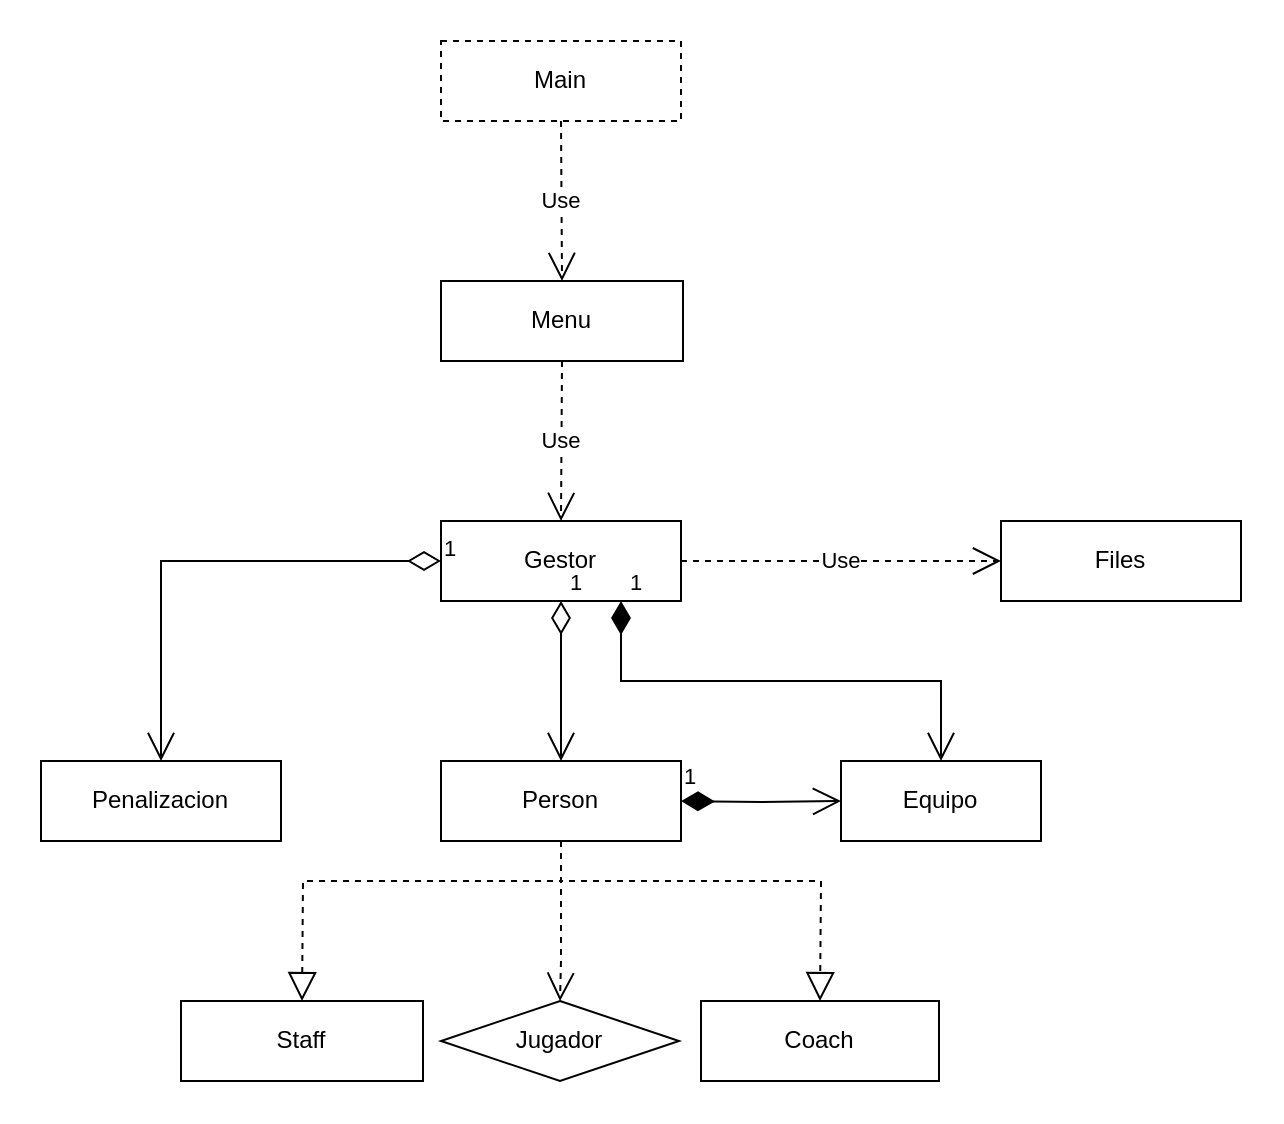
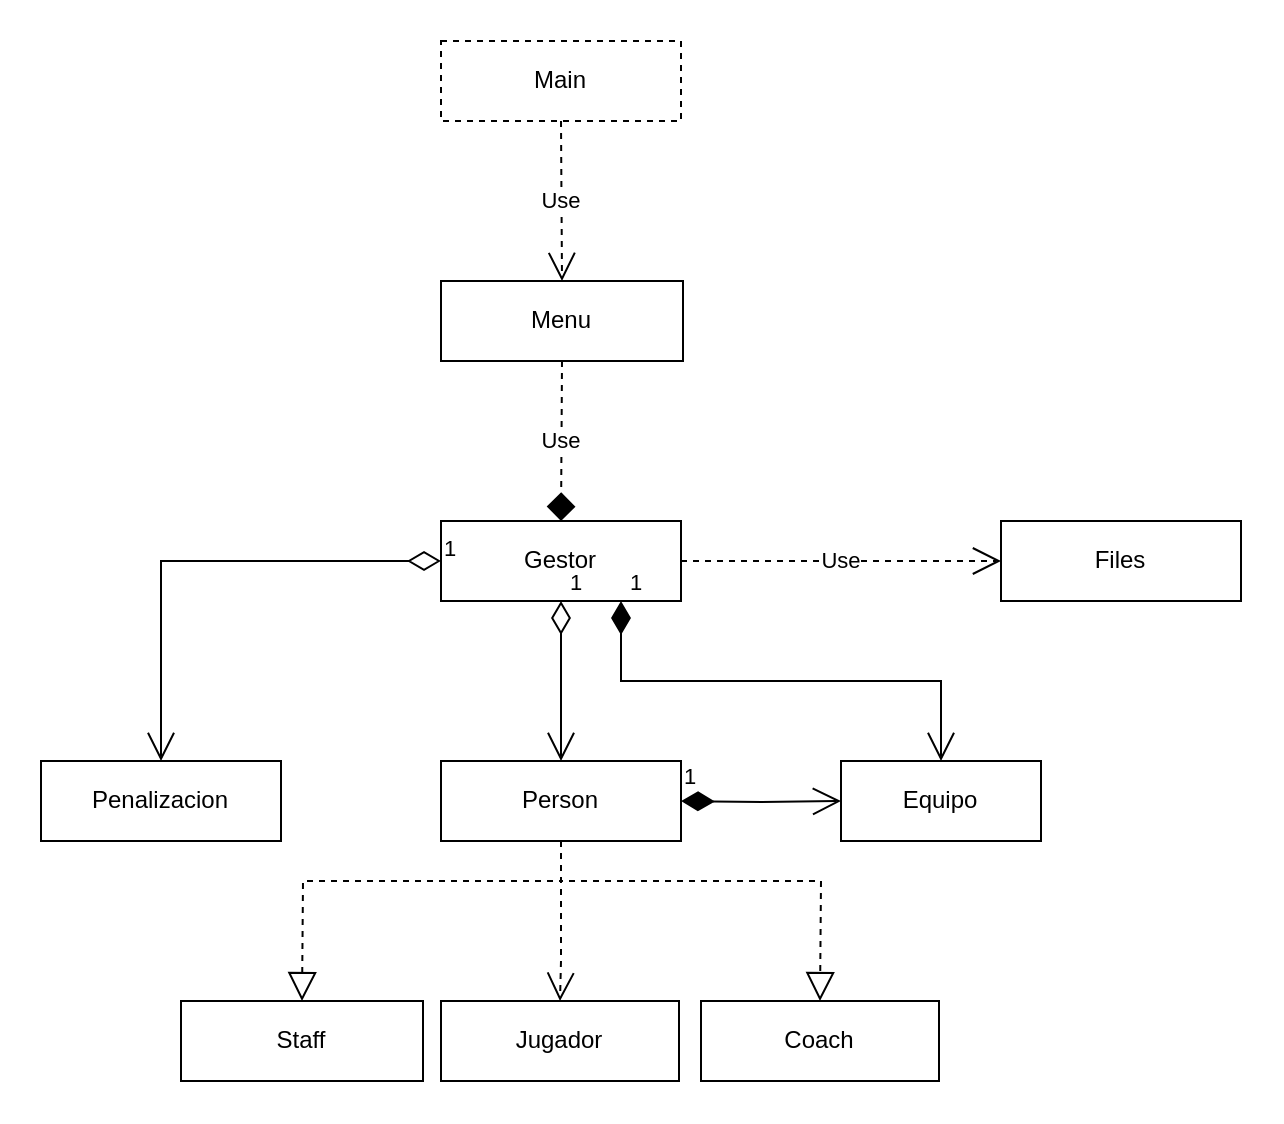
  <mxCell id="0" />
  <mxCell id="1" parent="0" />
  <mxCell id="2" value="Main" style="html=1;whiteSpace=wrap;dashed=1;" parent="1" vertex="1"><mxGeometry x="220" width="120" height="40" as="geometry" y="20" /></mxCell>
  <mxCell id="3" value="Menu" style="html=1;whiteSpace=wrap;" parent="1" vertex="1"><mxGeometry x="220" y="140" width="121" height="40" as="geometry" /></mxCell>
  <mxCell id="4" value="Person" style="html=1;whiteSpace=wrap;" parent="1" vertex="1"><mxGeometry x="220" y="380" width="120" height="40" as="geometry" /></mxCell>
  <mxCell id="5" value="Coach" style="html=1;whiteSpace=wrap;" parent="1" vertex="1"><mxGeometry x="350" y="500" width="119" height="40" as="geometry" /></mxCell>
- <mxCell id="6" value="Jugador" style="rhombus;html=1;whiteSpace=wrap;" parent="1" vertex="1"><mxGeometry x="220" y="500" width="119" height="40" as="geometry" /></mxCell>
+ <mxCell id="6" value="Jugador" style="html=1;whiteSpace=wrap;" parent="1" vertex="1"><mxGeometry x="220" y="500" width="119" height="40" as="geometry" /></mxCell>
  <mxCell id="7" value="Staff" style="html=1;whiteSpace=wrap;" parent="1" vertex="1"><mxGeometry x="90" y="500" width="121" height="40" as="geometry" /></mxCell>
  <mxCell id="8" value="Files" style="html=1;whiteSpace=wrap;" parent="1" vertex="1"><mxGeometry x="500" y="260" width="120" height="40" as="geometry" /></mxCell>
  <mxCell id="9" value="Gestor" style="html=1;whiteSpace=wrap;" parent="1" vertex="1"><mxGeometry x="220" y="260" width="120" height="40" as="geometry" /></mxCell>
  <mxCell id="10" value="Penalizacion" style="html=1;whiteSpace=wrap;" parent="1" vertex="1"><mxGeometry x="20" y="380" width="120" height="40" as="geometry" /></mxCell>
  <mxCell id="11" value="Equipo" style="html=1;whiteSpace=wrap;" parent="1" vertex="1"><mxGeometry x="420" y="380" width="100" height="40" as="geometry" /></mxCell>
  <mxCell id="12" value="Use" style="endArrow=open;endSize=12;dashed=1;html=1;rounded=0;exitX=0.5;exitY=1;exitDx=0;exitDy=0;entryX=0.5;entryY=0;entryDx=0;entryDy=0;" parent="1" source="2" target="3" edge="1"><mxGeometry width="160" relative="1" as="geometry"><mxPoint x="400" y="230" as="sourcePoint" /><mxPoint x="560" y="230" as="targetPoint" /></mxGeometry></mxCell>
- <mxCell id="13" value="Use" style="endArrow=open;endSize=12;dashed=1;html=1;rounded=0;exitX=0.5;exitY=1;exitDx=0;exitDy=0;entryX=0.5;entryY=0;entryDx=0;entryDy=0;" parent="1" source="3" target="9" edge="1"><mxGeometry width="160" relative="1" as="geometry"><mxPoint x="290" y="70" as="sourcePoint" /><mxPoint x="291" y="150" as="targetPoint" /></mxGeometry></mxCell>
+ <mxCell id="13" value="Use" style="endArrow=diamond;endSize=12;dashed=1;html=1;rounded=0;exitX=0.5;exitY=1;exitDx=0;exitDy=0;entryX=0.5;entryY=0;entryDx=0;entryDy=0;" parent="1" source="3" target="9" edge="1"><mxGeometry width="160" relative="1" as="geometry"><mxPoint x="290" y="70" as="sourcePoint" /><mxPoint x="291" y="150" as="targetPoint" /></mxGeometry></mxCell>
  <mxCell id="14" value="" style="endArrow=block;dashed=1;endFill=0;endSize=12;html=1;rounded=0;exitX=0.5;exitY=1;exitDx=0;exitDy=0;entryX=0.5;entryY=0;entryDx=0;entryDy=0;" parent="1" source="4" target="5" edge="1"><mxGeometry width="160" relative="1" as="geometry"><mxPoint x="380" y="310" as="sourcePoint" /><mxPoint x="540" y="310" as="targetPoint" /><Array as="points"><mxPoint x="280" y="440" /><mxPoint x="340" y="440" /><mxPoint x="410" y="440" /></Array></mxGeometry></mxCell>
  <mxCell id="15" value="" style="endArrow=block;dashed=1;endFill=0;endSize=12;html=1;rounded=0;exitX=0.5;exitY=1;exitDx=0;exitDy=0;entryX=0.5;entryY=0;entryDx=0;entryDy=0;" parent="1" source="4" target="7" edge="1"><mxGeometry width="160" relative="1" as="geometry"><mxPoint x="290" y="430" as="sourcePoint" /><mxPoint x="420" y="510" as="targetPoint" /><Array as="points"><mxPoint x="280" y="440" /><mxPoint x="220" y="440" /><mxPoint x="151" y="440" /></Array></mxGeometry></mxCell>
  <mxCell id="16" value="" style="endArrow=open;dashed=1;endFill=0;endSize=12;html=1;rounded=0;exitX=0.5;exitY=1;exitDx=0;exitDy=0;entryX=0.5;entryY=0;entryDx=0;entryDy=0;" parent="1" source="4" target="6" edge="1"><mxGeometry width="160" relative="1" as="geometry"><mxPoint x="290" y="430" as="sourcePoint" /><mxPoint x="161" y="510" as="targetPoint" /><Array as="points"><mxPoint x="280" y="450" /><mxPoint x="280" y="470" /><mxPoint x="280" y="480" /></Array></mxGeometry></mxCell>
  <mxCell id="17" value="Use" style="endArrow=open;endSize=12;dashed=1;html=1;rounded=0;exitX=1;exitY=0.5;exitDx=0;exitDy=0;entryX=0;entryY=0.5;entryDx=0;entryDy=0;" parent="1" source="9" target="8" edge="1"><mxGeometry width="160" relative="1" as="geometry"><mxPoint x="291" y="190" as="sourcePoint" /><mxPoint x="290" y="270" as="targetPoint" /></mxGeometry></mxCell>
  <mxCell id="18" value="1" style="endArrow=open;html=1;endSize=12;startArrow=diamondThin;startSize=14;startFill=0;edgeStyle=orthogonalEdgeStyle;align=left;verticalAlign=bottom;rounded=0;entryX=0.5;entryY=0;entryDx=0;entryDy=0;exitX=0;exitY=0.5;exitDx=0;exitDy=0;" parent="1" source="9" target="10" edge="1"><mxGeometry x="-1" y="3" relative="1" as="geometry"><mxPoint x="380" y="280" as="sourcePoint" /><mxPoint x="540" y="280" as="targetPoint" /></mxGeometry></mxCell>
  <mxCell id="19" value="1" style="endArrow=open;html=1;endSize=12;startArrow=diamondThin;startSize=14;startFill=1;edgeStyle=orthogonalEdgeStyle;align=left;verticalAlign=bottom;rounded=0;entryX=0.5;entryY=0;entryDx=0;entryDy=0;exitX=0.75;exitY=1;exitDx=0;exitDy=0;" parent="1" source="9" target="11" edge="1"><mxGeometry x="-1" y="3" relative="1" as="geometry"><mxPoint x="380" y="280" as="sourcePoint" /><mxPoint x="540" y="280" as="targetPoint" /></mxGeometry></mxCell>
  <mxCell id="20" value="1" style="endArrow=open;html=1;endSize=12;startArrow=diamondThin;startSize=14;startFill=0;edgeStyle=orthogonalEdgeStyle;align=left;verticalAlign=bottom;rounded=0;exitX=0.5;exitY=1;exitDx=0;exitDy=0;entryX=0.5;entryY=0;entryDx=0;entryDy=0;" parent="1" source="9" target="4" edge="1"><mxGeometry x="-1" y="3" relative="1" as="geometry"><mxPoint x="190" y="300" as="sourcePoint" /><mxPoint x="350" y="300" as="targetPoint" /></mxGeometry></mxCell>
  <mxCell id="21" value="1" style="endArrow=open;html=1;endSize=12;startArrow=diamondThin;startSize=14;startFill=1;edgeStyle=orthogonalEdgeStyle;align=left;verticalAlign=bottom;rounded=0;entryX=0;entryY=0.5;entryDx=0;entryDy=0;" parent="1" target="11" edge="1"><mxGeometry x="-1" y="3" relative="1" as="geometry"><mxPoint x="340" y="400" as="sourcePoint" /><mxPoint x="350" y="300" as="targetPoint" /></mxGeometry></mxCell>
